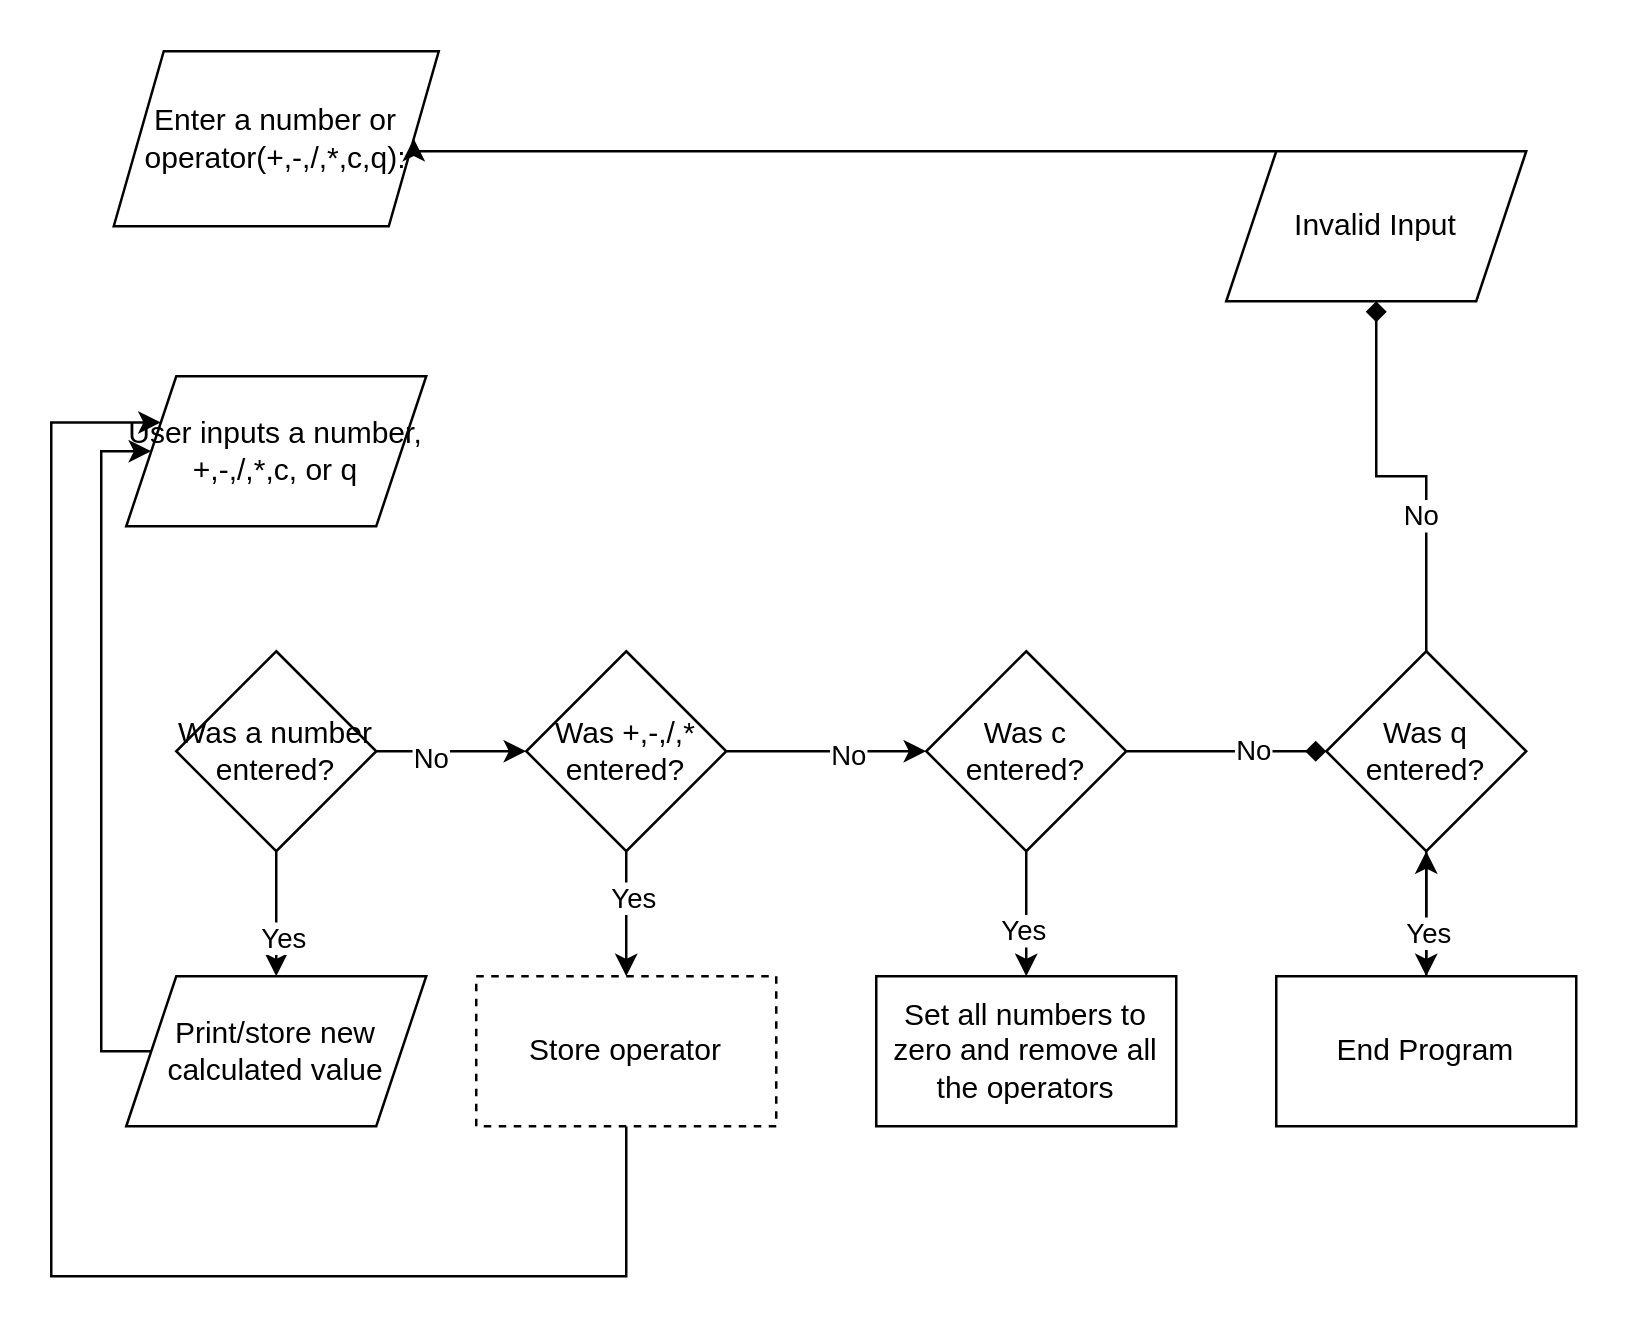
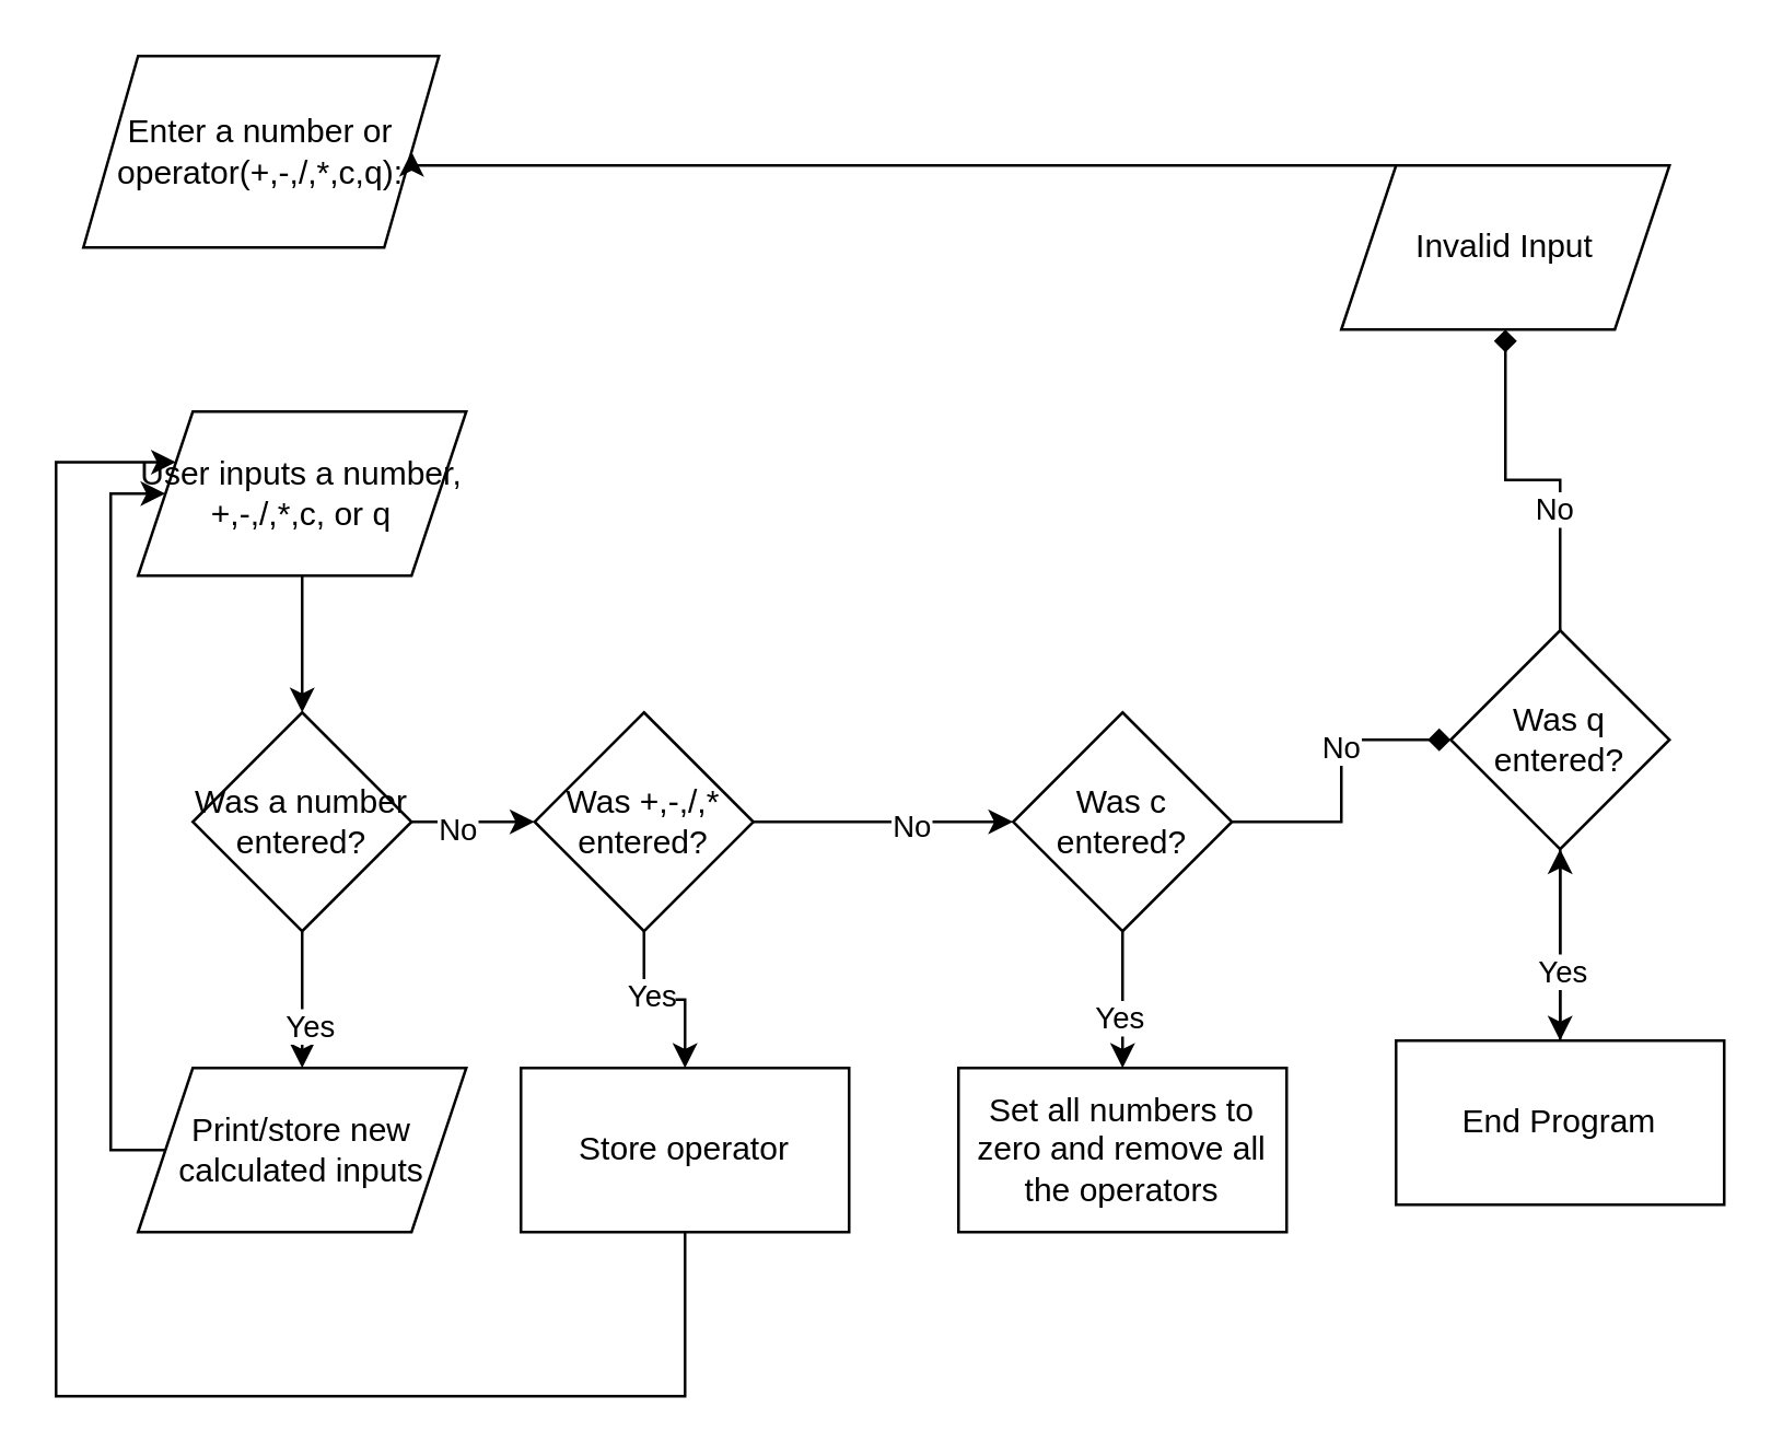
  <mxCell id="0" />
  <mxCell id="1" parent="0" />
- <mxCell id="2" value="Enter a number or operator(+,-,/,*,c,q):" style="shape=parallelogram;perimeter=parallelogramPerimeter;whiteSpace=wrap;html=1;fixedSize=1;" vertex="1" parent="1"><mxGeometry x="45" y="20" width="130" height="70" as="geometry" /></mxCell>
+ <mxCell id="2" value="Enter a number or operator(+,-,/,*,c,q):" style="shape=parallelogram;perimeter=parallelogramPerimeter;whiteSpace=wrap;html=1;fixedSize=1;" vertex="1" parent="1"><mxGeometry x="30" y="20" width="130" height="70" as="geometry" /></mxCell>
+ <mxCell id="3" style="edgeStyle=orthogonalEdgeStyle;rounded=0;orthogonalLoop=1;jettySize=auto;html=1;entryX=0.5;entryY=0;entryDx=0;entryDy=0;" edge="1" parent="1" source="4" target="9"><mxGeometry relative="1" as="geometry" /></mxCell>
  <mxCell id="4" value="User inputs a number, +,-,/,*,c, or q" style="shape=parallelogram;perimeter=parallelogramPerimeter;whiteSpace=wrap;html=1;fixedSize=1;" vertex="1" parent="1"><mxGeometry x="50" y="150" width="120" height="60" as="geometry" /></mxCell>
  <mxCell id="5" value="" style="edgeStyle=orthogonalEdgeStyle;rounded=0;orthogonalLoop=1;jettySize=auto;html=1;" edge="1" parent="1" source="9" target="14"><mxGeometry relative="1" as="geometry" /></mxCell>
  <mxCell id="6" value="No" style="edgeLabel;html=1;align=center;verticalAlign=middle;resizable=0;points=[];" vertex="1" connectable="0" parent="5"><mxGeometry x="-0.304" y="-2" relative="1" as="geometry"><mxPoint as="offset" /></mxGeometry></mxCell>
  <mxCell id="7" style="edgeStyle=orthogonalEdgeStyle;rounded=0;orthogonalLoop=1;jettySize=auto;html=1;" edge="1" parent="1" source="9"><mxGeometry relative="1" as="geometry"><mxPoint x="110" y="390" as="targetPoint" /></mxGeometry></mxCell>
  <mxCell id="8" value="Yes" style="edgeLabel;html=1;align=center;verticalAlign=middle;resizable=0;points=[];" vertex="1" connectable="0" parent="7"><mxGeometry x="0.396" y="2" relative="1" as="geometry"><mxPoint as="offset" /></mxGeometry></mxCell>
  <mxCell id="9" value="Was a number entered?" style="rhombus;whiteSpace=wrap;html=1;" vertex="1" parent="1"><mxGeometry x="70" y="260" width="80" height="80" as="geometry" /></mxCell>
  <mxCell id="10" style="edgeStyle=orthogonalEdgeStyle;rounded=0;orthogonalLoop=1;jettySize=auto;html=1;" edge="1" parent="1" source="14"><mxGeometry relative="1" as="geometry"><mxPoint x="370" y="300" as="targetPoint" /></mxGeometry></mxCell>
  <mxCell id="11" value="No" style="edgeLabel;html=1;align=center;verticalAlign=middle;resizable=0;points=[];" vertex="1" connectable="0" parent="10"><mxGeometry x="0.22" y="-1" relative="1" as="geometry"><mxPoint as="offset" /></mxGeometry></mxCell>
  <mxCell id="12" value="" style="edgeStyle=orthogonalEdgeStyle;rounded=0;orthogonalLoop=1;jettySize=auto;html=1;" edge="1" parent="1" source="14" target="20"><mxGeometry relative="1" as="geometry" /></mxCell>
  <mxCell id="13" value="Yes" style="edgeLabel;html=1;align=center;verticalAlign=middle;resizable=0;points=[];" vertex="1" connectable="0" parent="12"><mxGeometry x="-0.293" y="2" relative="1" as="geometry"><mxPoint as="offset" /></mxGeometry></mxCell>
- <mxCell id="14" value="Was +,-,/,* entered?" style="rhombus;whiteSpace=wrap;html=1;" vertex="1" parent="1"><mxGeometry x="210" y="260" width="80" height="80" as="geometry" /></mxCell>
+ <mxCell id="14" value="Was +,-,/,* entered?" style="rhombus;whiteSpace=wrap;html=1;" vertex="1" parent="1"><mxGeometry x="195" y="260" width="80" height="80" as="geometry" /></mxCell>
  <mxCell id="15" style="edgeStyle=orthogonalEdgeStyle;rounded=0;orthogonalLoop=1;jettySize=auto;html=1;entryX=1;entryY=0.5;entryDx=0;entryDy=0;" edge="1" parent="1" source="16" target="2"><mxGeometry relative="1" as="geometry"><Array as="points"><mxPoint x="420" y="60" /><mxPoint x="165" y="60" /></Array></mxGeometry></mxCell>
  <mxCell id="16" value="Invalid Input" style="shape=parallelogram;perimeter=parallelogramPerimeter;whiteSpace=wrap;html=1;fixedSize=1;" vertex="1" parent="1"><mxGeometry x="490" y="60" width="120" height="60" as="geometry" /></mxCell>
  <mxCell id="17" style="edgeStyle=orthogonalEdgeStyle;rounded=0;orthogonalLoop=1;jettySize=auto;html=1;entryX=0;entryY=0.5;entryDx=0;entryDy=0;" edge="1" parent="1" source="18" target="4"><mxGeometry relative="1" as="geometry"><Array as="points"><mxPoint x="40" y="420" /><mxPoint x="40" y="180" /></Array></mxGeometry></mxCell>
- <mxCell id="18" value="Print/store new calculated value" style="shape=parallelogram;perimeter=parallelogramPerimeter;whiteSpace=wrap;html=1;fixedSize=1;" vertex="1" parent="1"><mxGeometry x="50" y="390" width="120" height="60" as="geometry" /></mxCell>
+ <mxCell id="18" value="Print/store new calculated inputs" style="shape=parallelogram;perimeter=parallelogramPerimeter;whiteSpace=wrap;html=1;fixedSize=1;" vertex="1" parent="1"><mxGeometry x="50" y="390" width="120" height="60" as="geometry" /></mxCell>
  <mxCell id="19" style="edgeStyle=orthogonalEdgeStyle;rounded=0;orthogonalLoop=1;jettySize=auto;html=1;entryX=0;entryY=0.25;entryDx=0;entryDy=0;" edge="1" parent="1" source="20" target="4"><mxGeometry relative="1" as="geometry"><Array as="points"><mxPoint x="250" y="510" /><mxPoint x="20" y="510" /><mxPoint x="20" y="169" /></Array></mxGeometry></mxCell>
- <mxCell id="20" value="Store operator" style="whiteSpace=wrap;html=1;dashed=1;" vertex="1" parent="1"><mxGeometry x="190" y="390" width="120" height="60" as="geometry" /></mxCell>
+ <mxCell id="20" value="Store operator" style="whiteSpace=wrap;html=1;" vertex="1" parent="1"><mxGeometry x="190" y="390" width="120" height="60" as="geometry" /></mxCell>
  <mxCell id="21" value="" style="edgeStyle=orthogonalEdgeStyle;rounded=0;orthogonalLoop=1;jettySize=auto;html=1;endArrow=diamond;" edge="1" parent="1" source="25" target="29"><mxGeometry relative="1" as="geometry" /></mxCell>
  <mxCell id="22" value="No" style="edgeLabel;html=1;align=center;verticalAlign=middle;resizable=0;points=[];" vertex="1" connectable="0" parent="21"><mxGeometry x="0.245" y="1" relative="1" as="geometry"><mxPoint as="offset" /></mxGeometry></mxCell>
  <mxCell id="23" value="" style="edgeStyle=orthogonalEdgeStyle;rounded=0;orthogonalLoop=1;jettySize=auto;html=1;" edge="1" parent="1" source="25" target="33"><mxGeometry relative="1" as="geometry" /></mxCell>
  <mxCell id="24" value="Yes" style="edgeLabel;html=1;align=center;verticalAlign=middle;resizable=0;points=[];" vertex="1" connectable="0" parent="23"><mxGeometry x="0.258" y="-2" relative="1" as="geometry"><mxPoint as="offset" /></mxGeometry></mxCell>
  <mxCell id="25" value="Was c entered?" style="rhombus;whiteSpace=wrap;html=1;" vertex="1" parent="1"><mxGeometry x="370" y="260" width="80" height="80" as="geometry" /></mxCell>
  <mxCell id="26" style="edgeStyle=orthogonalEdgeStyle;rounded=0;orthogonalLoop=1;jettySize=auto;html=1;entryX=0.5;entryY=1;entryDx=0;entryDy=0;endArrow=diamond;" edge="1" parent="1" source="29" target="16"><mxGeometry relative="1" as="geometry" /></mxCell>
  <mxCell id="27" value="No" style="edgeLabel;html=1;align=center;verticalAlign=middle;resizable=0;points=[];" vertex="1" connectable="0" parent="26"><mxGeometry x="-0.312" y="3" relative="1" as="geometry"><mxPoint as="offset" /></mxGeometry></mxCell>
  <mxCell id="28" value="" style="edgeStyle=orthogonalEdgeStyle;rounded=0;orthogonalLoop=1;jettySize=auto;html=1;" edge="1" parent="1" source="29" target="32"><mxGeometry relative="1" as="geometry" /></mxCell>
- <mxCell id="29" value="Was q entered?" style="rhombus;whiteSpace=wrap;html=1;" vertex="1" parent="1"><mxGeometry x="530" y="260" width="80" height="80" as="geometry" /></mxCell>
+ <mxCell id="29" value="Was q entered?" style="rhombus;whiteSpace=wrap;html=1;" vertex="1" parent="1"><mxGeometry x="530" y="230" width="80" height="80" as="geometry" /></mxCell>
  <mxCell id="30" value="" style="edgeStyle=orthogonalEdgeStyle;rounded=0;orthogonalLoop=1;jettySize=auto;html=1;" edge="1" parent="1" source="32" target="29"><mxGeometry relative="1" as="geometry" /></mxCell>
  <mxCell id="31" value="Yes" style="edgeLabel;html=1;align=center;verticalAlign=middle;resizable=0;points=[];" vertex="1" connectable="0" parent="30"><mxGeometry x="-0.267" relative="1" as="geometry"><mxPoint as="offset" /></mxGeometry></mxCell>
- <mxCell id="32" value="End Program" style="whiteSpace=wrap;html=1;" vertex="1" parent="1"><mxGeometry x="510" y="390" width="120" height="60" as="geometry" /></mxCell>
+ <mxCell id="32" value="End Program" style="whiteSpace=wrap;html=1;" vertex="1" parent="1"><mxGeometry x="510" y="380" width="120" height="60" as="geometry" /></mxCell>
  <mxCell id="33" value="Set all numbers to zero and remove all the operators" style="whiteSpace=wrap;html=1;" vertex="1" parent="1"><mxGeometry x="350" y="390" width="120" height="60" as="geometry" /></mxCell>
